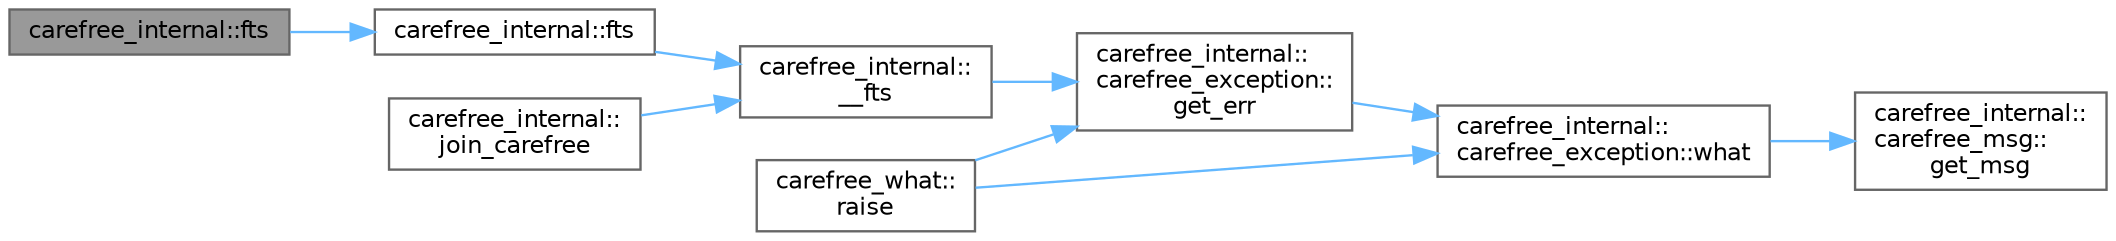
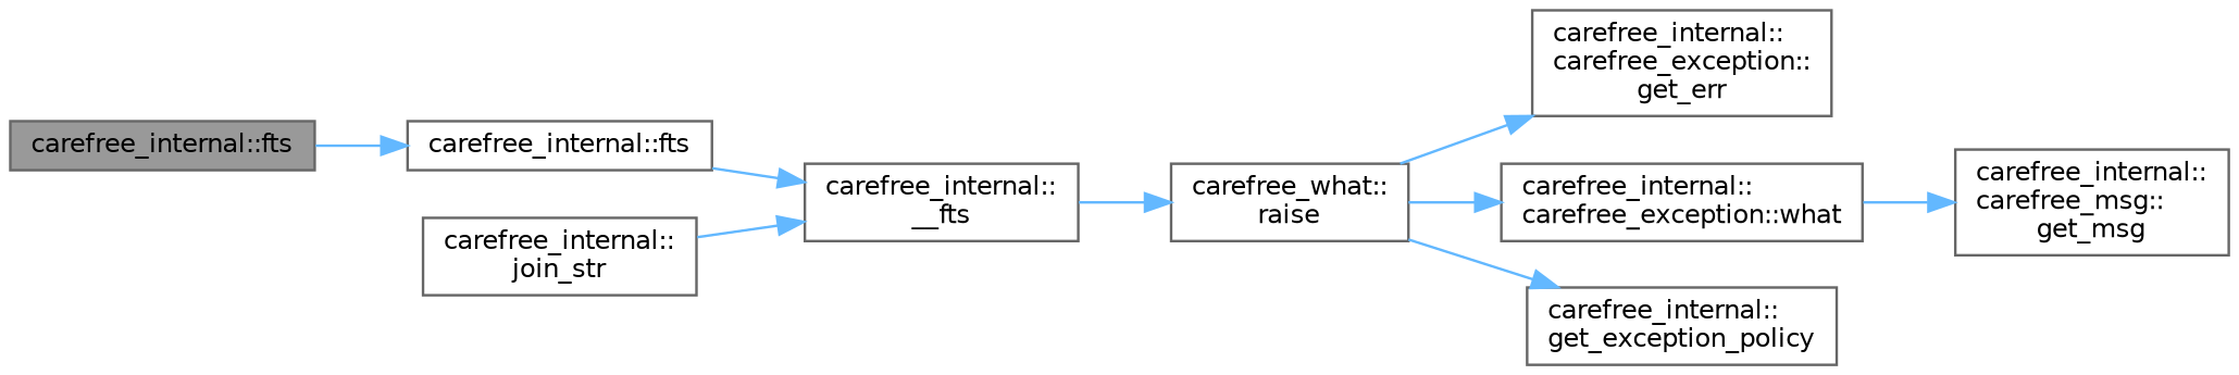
  digraph {
    rankdir=LR
    node [color=grey40 fillcolor=white fontname=Helvetica fontsize=10 shape=box style=filled]
    edge [color=steelblue1 fontname=Helvetica fontsize=10 labelfontname=Helvetica labelfontsize=10 style=solid]
    n1 [color=gray40 fillcolor=grey60 fontcolor=black height=0.2 label="carefree_internal::fts" width=0.4]
    n2 [height=0.2 label="carefree_internal::fts" width=0.4]
    n3 [height=0.2 label="carefree_internal::\l__fts" width=0.4]
    n4 [height=0.2 label="carefree_what::\lraise" width=0.4]
-   n5 [height=0.2 label="carefree_internal::\ljoin_carefree" width=0.4]
+   n5 [height=0.2 label="carefree_internal::\ljoin_str" width=0.4]
    n6 [height=0.2 label="carefree_internal::\lcarefree_exception::\lget_err" width=0.4]
    n7 [height=0.2 label="carefree_internal::\lcarefree_exception::what" width=0.4]
+   n8 [height=0.2 label="carefree_internal::\lget_exception_policy" width=0.4]
    n9 [height=0.2 label="carefree_internal::\lcarefree_msg::\lget_msg" width=0.4]
    n1 -> n2
    n2 -> n3
-   n3 -> n6
+   n3 -> n4
    n4 -> n6
    n4 -> n7
+   n4 -> n8
    n5 -> n3
-   n6 -> n7
    n7 -> n9
  }
